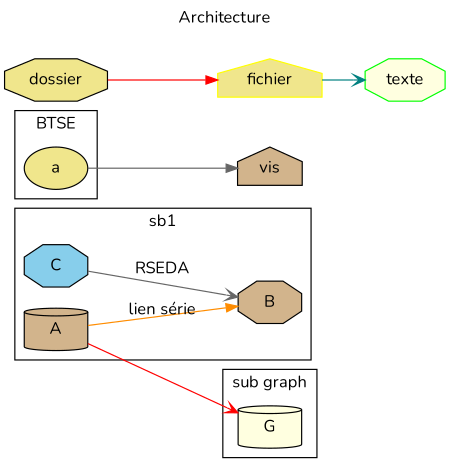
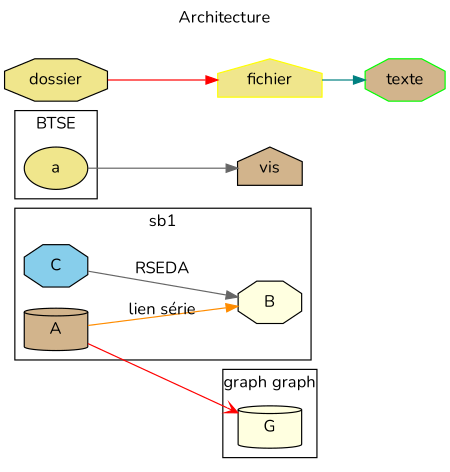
  digraph {
    fontname=Nunito
    label=Architecture
    labelloc=t
    rankdir=LR
    splines=line
    node [fillcolor=tan fontname=Nunito shape=octagon style=filled]
    edge [arrowhead=normal color=red fontname=Nunito]
    A [height=0.5 shape=cylinder]
-   B [height=0.5]
+   B [fillcolor=lightyellow height=0.5]
    C [fillcolor=skyblue height=0.5]
    G [fillcolor=lightyellow height=0.5 shape=cylinder]
    a [fillcolor=khaki height=0.5 shape=ellipse]
    vis [height=0.5 shape=house]
    fichier [color=yellow fillcolor=khaki height=0.5 shape=house]
-   texte [color=green fillcolor=lightyellow height=0.5]
+   texte [color=green height=0.5]
    dossier [fillcolor=khaki height=0.5]
    subgraph cluster_1 {
      label=sb1
      A
      B
      C
    }
    subgraph cluster_2 {
-     label="sub graph"
+     label="graph graph"
      G
    }
    subgraph cluster_3 {
      label=BTSE
      a
    }
    A -> B [color=darkorange label="lien série"]
    A -> G [arrowhead=vee]
-   C -> B [arrowhead=vee color=gray40 label=RSEDA]
+   C -> B [color=gray40 label=RSEDA]
    a -> vis [color=gray40]
-   fichier -> texte [arrowhead=vee color=teal]
+   fichier -> texte [color=teal]
    dossier -> fichier
  }
